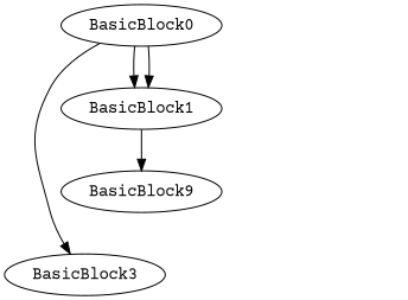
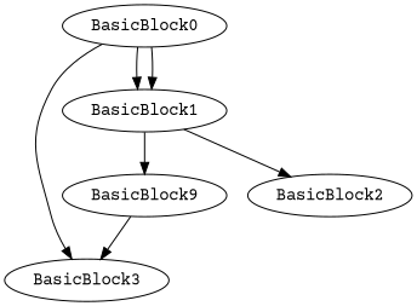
  digraph {
    fontname="Courier Prime"
    node [fontname="Courier Prime"]
    edge [fontname="Courier Prime"]
    n1 [label=BasicBlock9]
    BasicBlock3
    BasicBlock1
+   BasicBlock2
    BasicBlock0
+   n1 -> BasicBlock3
    BasicBlock1 -> n1
+   BasicBlock1 -> BasicBlock2
    BasicBlock0 -> BasicBlock3
    BasicBlock0 -> BasicBlock1
    BasicBlock0 -> BasicBlock1
  }
